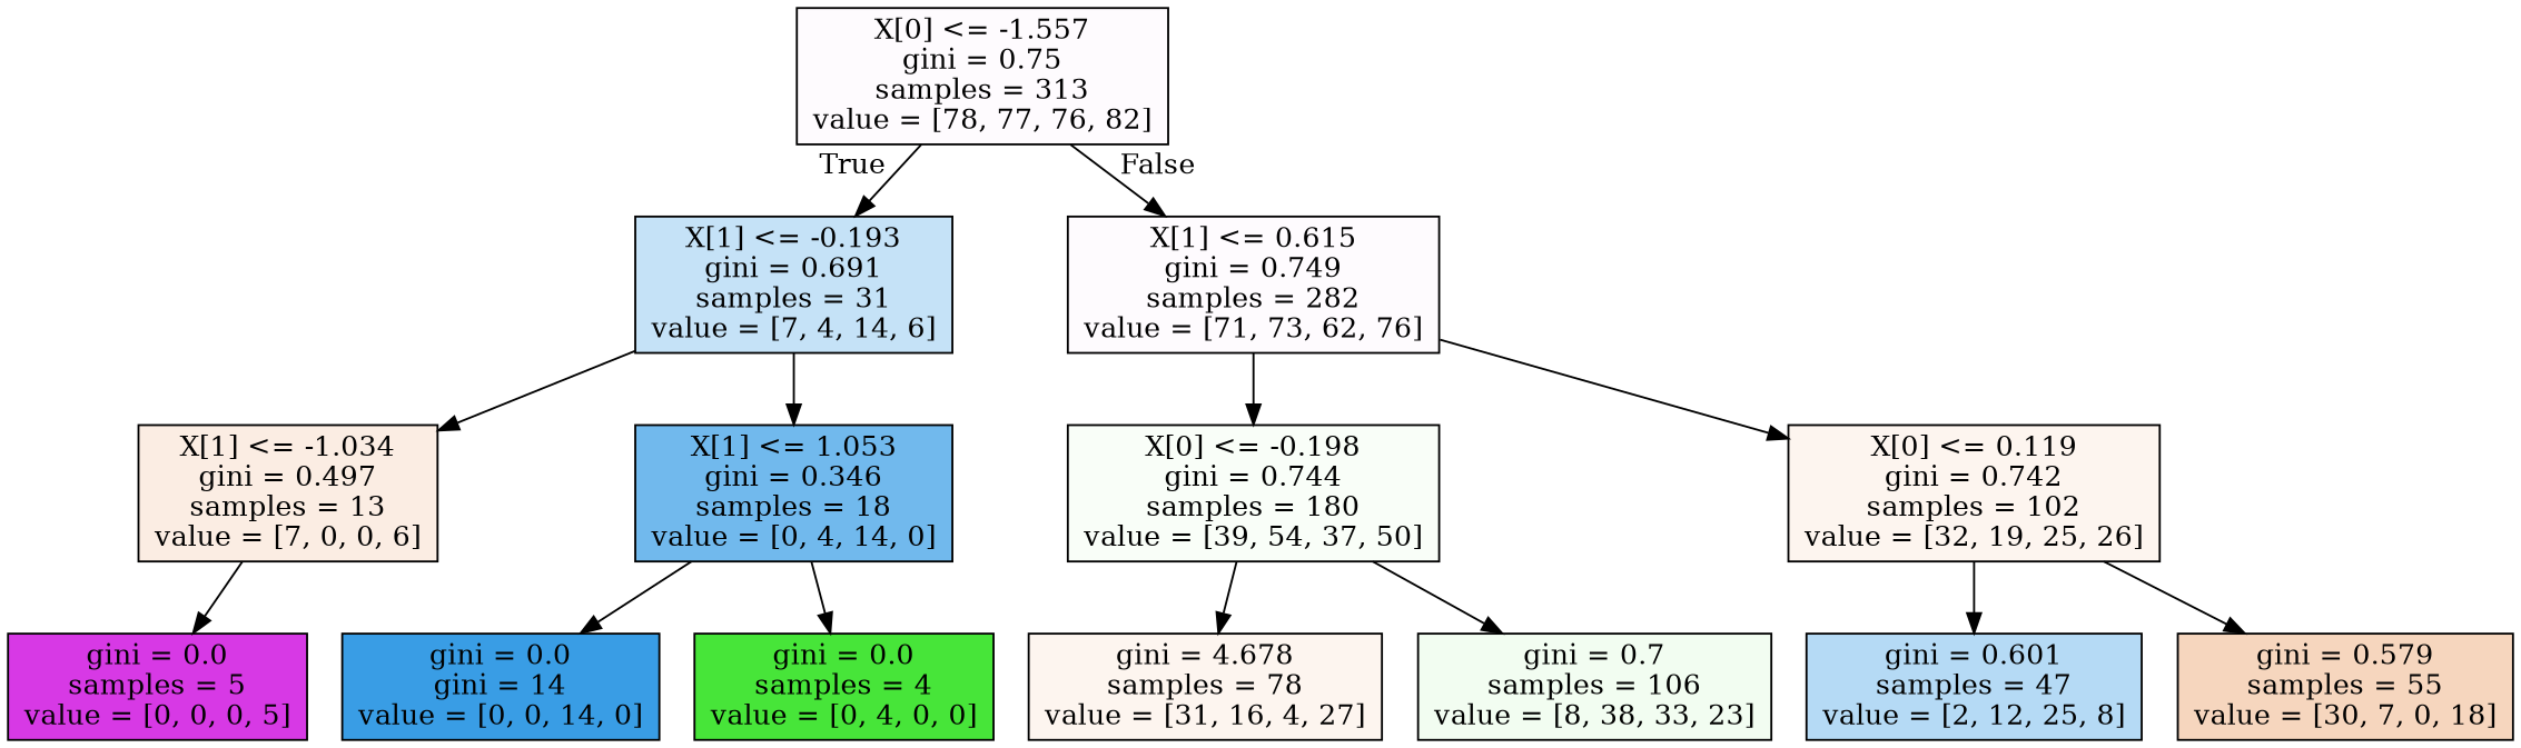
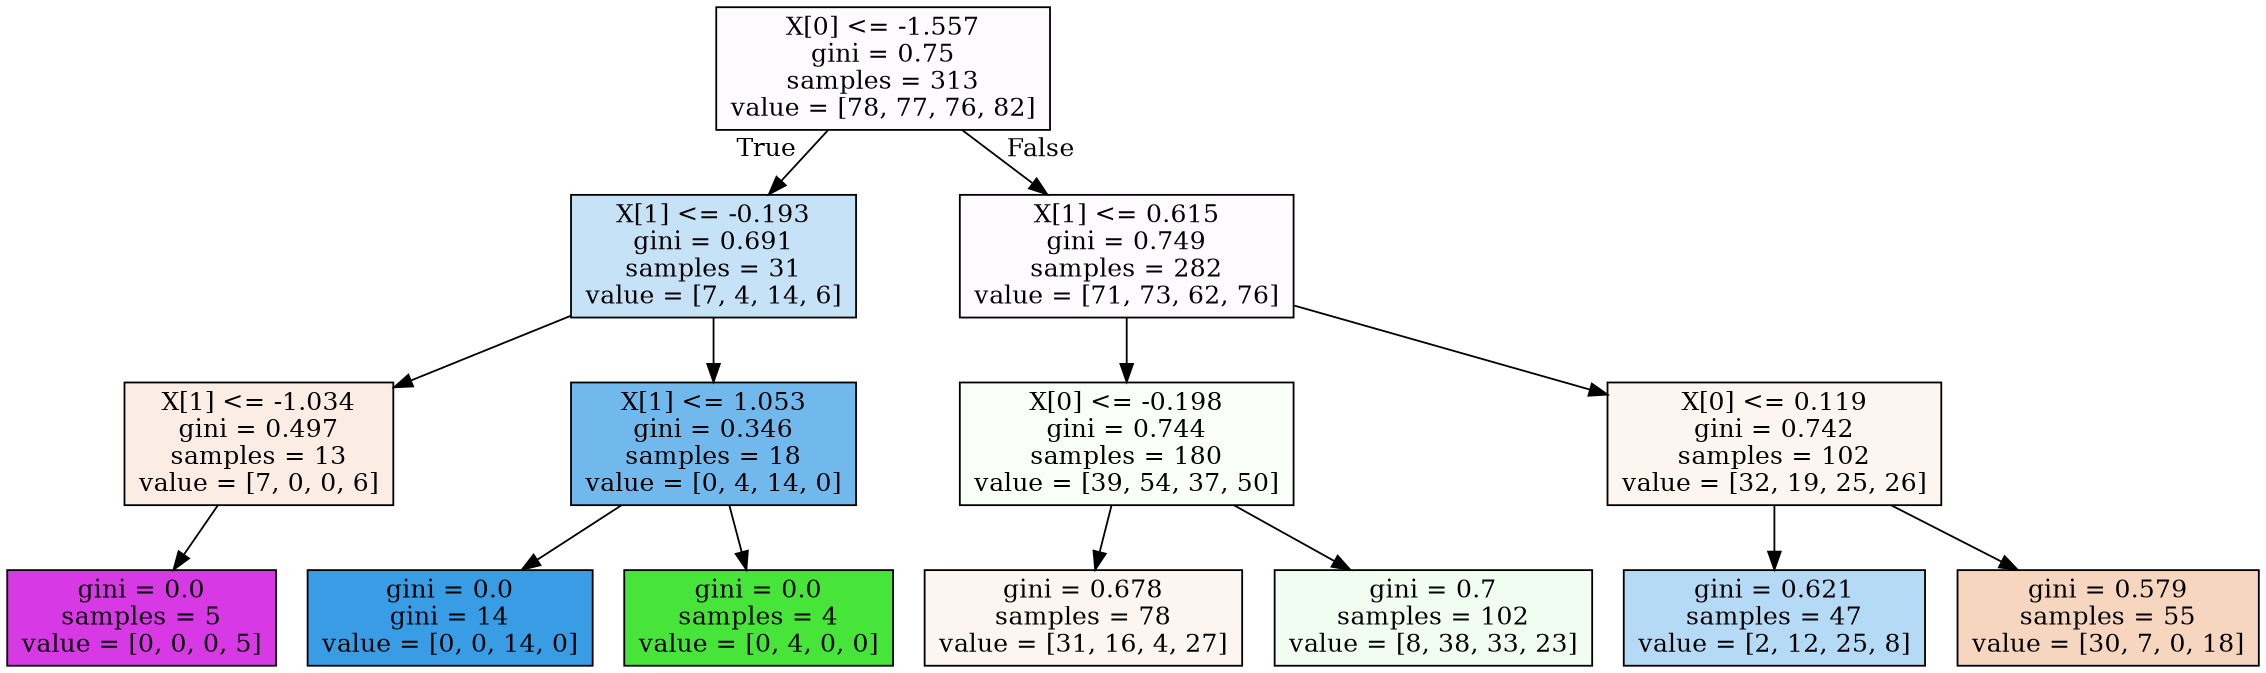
  digraph {
    node [color=black fillcolor="#d739e504" shape=box style=filled]
    n1 [label="X[0] <= -1.557\ngini = 0.75\nsamples = 313\nvalue = [78, 77, 76, 82]"]
    n2 [fillcolor="#399de54a" label="X[1] <= -0.193\ngini = 0.691\nsamples = 31\nvalue = [7, 4, 14, 6]"]
    n3 [label="X[1] <= 0.615\ngini = 0.749\nsamples = 282\nvalue = [71, 73, 62, 76]"]
    n4 [fillcolor="#e5813924" label="X[1] <= -1.034\ngini = 0.497\nsamples = 13\nvalue = [7, 0, 0, 6]"]
    n5 [fillcolor="#399de5b6" label="X[1] <= 1.053\ngini = 0.346\nsamples = 18\nvalue = [0, 4, 14, 0]"]
    n6 [fillcolor="#47e53908" label="X[0] <= -0.198\ngini = 0.744\nsamples = 180\nvalue = [39, 54, 37, 50]"]
    n7 [fillcolor="#e5813914" label="X[0] <= 0.119\ngini = 0.742\nsamples = 102\nvalue = [32, 19, 25, 26]"]
    n8 [fillcolor="#d739e5ff" label="gini = 0.0\nsamples = 5\nvalue = [0, 0, 0, 5]"]
    n9 [fillcolor="#399de5ff" label="gini = 0.0\ngini = 14\nvalue = [0, 0, 14, 0]"]
    n10 [fillcolor="#47e539ff" label="gini = 0.0\nsamples = 4\nvalue = [0, 4, 0, 0]"]
-   n11 [fillcolor="#e5813914" label="gini = 4.678\nsamples = 78\nvalue = [31, 16, 4, 27]"]
-   n12 [fillcolor="#47e53912" label="gini = 0.7\nsamples = 106\nvalue = [8, 38, 33, 23]"]
-   n13 [fillcolor="#399de55f" label="gini = 0.601\nsamples = 47\nvalue = [2, 12, 25, 8]"]
+   n11 [fillcolor="#e5813914" label="gini = 0.678\nsamples = 78\nvalue = [31, 16, 4, 27]"]
+   n12 [fillcolor="#47e53912" label="gini = 0.7\nsamples = 102\nvalue = [8, 38, 33, 23]"]
+   n13 [fillcolor="#399de55f" label="gini = 0.621\nsamples = 47\nvalue = [2, 12, 25, 8]"]
    n14 [fillcolor="#e5813953" label="gini = 0.579\nsamples = 55\nvalue = [30, 7, 0, 18]"]
    n1 -> n2 [headlabel=True labelangle=45 labeldistance=2.5]
    n1 -> n3 [headlabel=False labelangle=-45 labeldistance=2.5]
    n2 -> n4
    n2 -> n5
    n3 -> n6
    n3 -> n7
    n4 -> n8
    n5 -> n9
    n5 -> n10
    n6 -> n11
    n6 -> n12
    n7 -> n13
    n7 -> n14
  }
